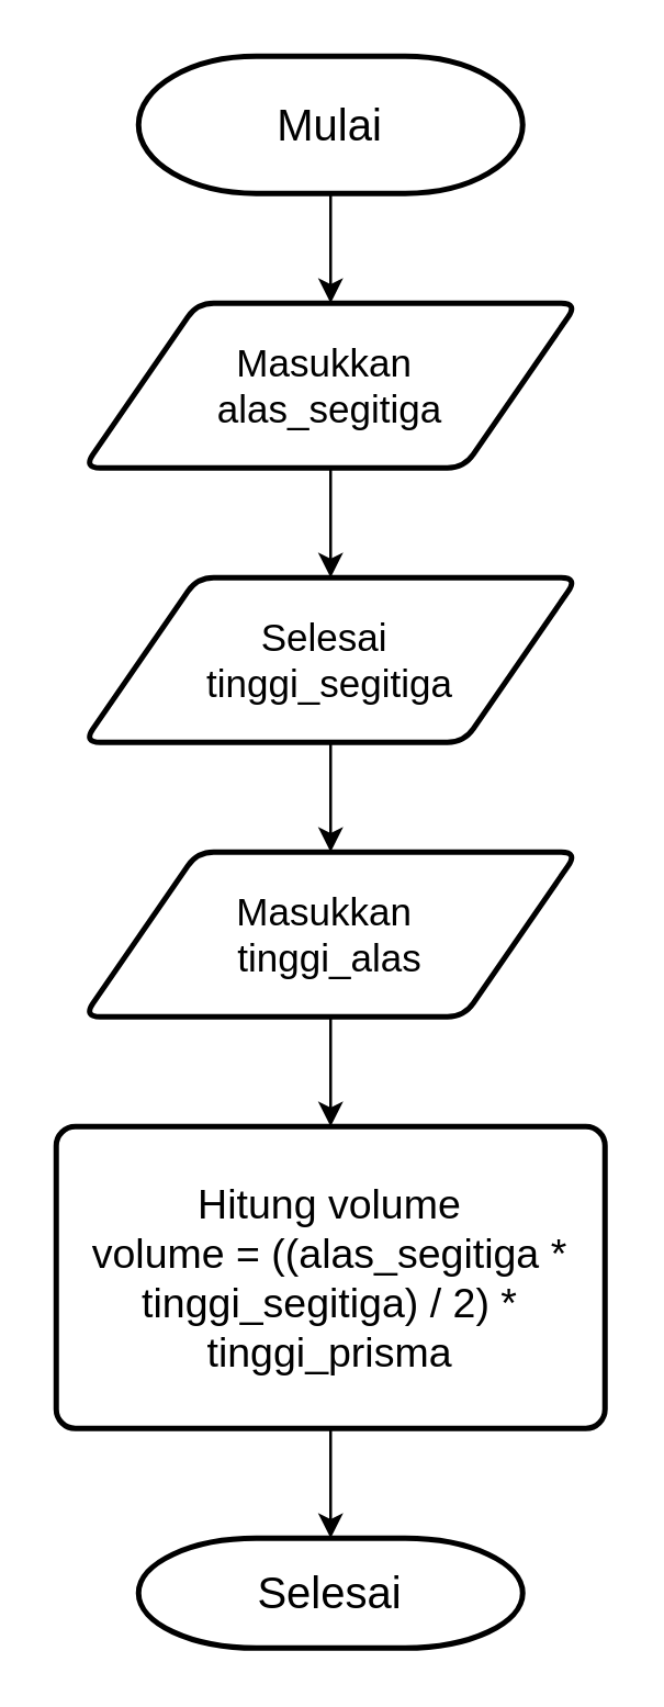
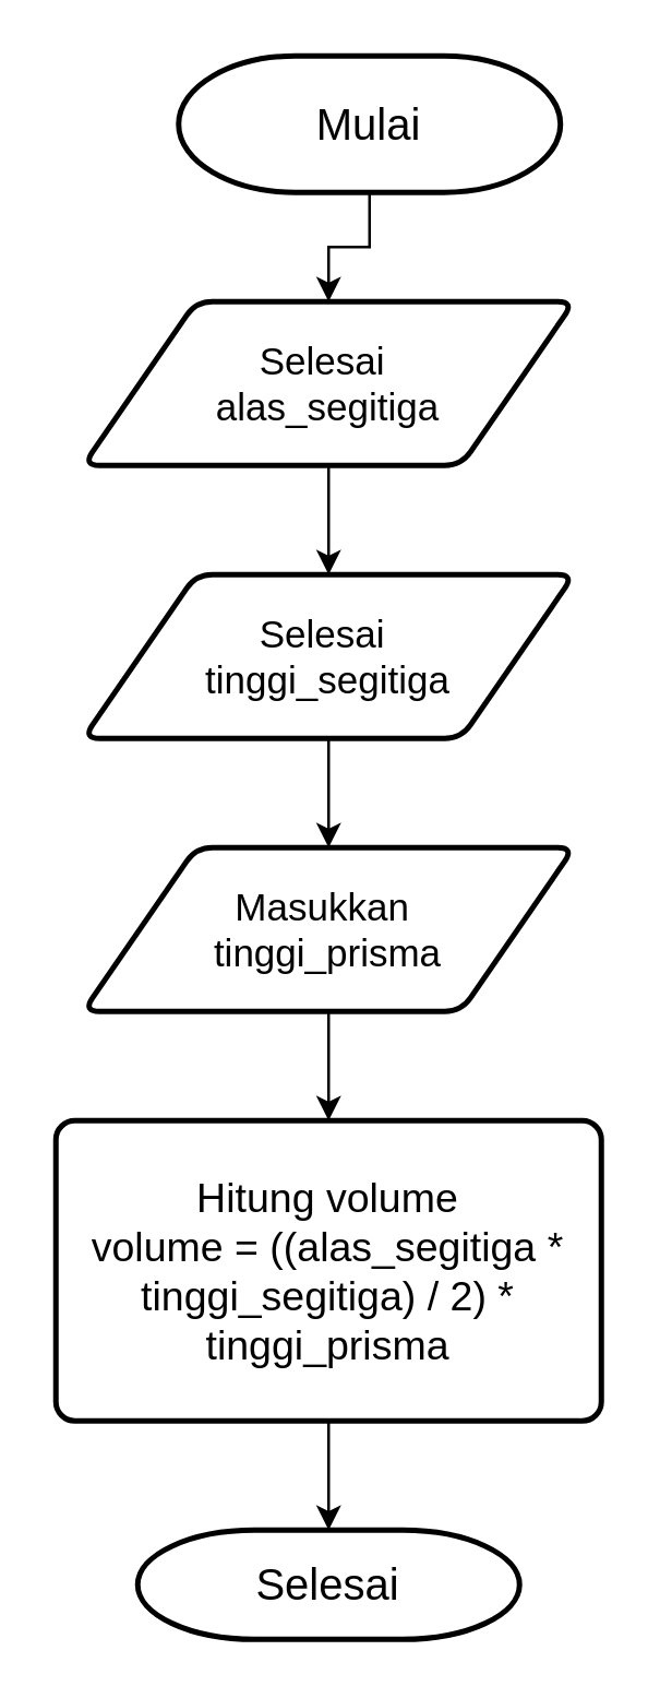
  <mxCell id="0" />
  <mxCell id="1" parent="0" />
  <mxCell id="2" value="" style="edgeStyle=orthogonalEdgeStyle;rounded=0;orthogonalLoop=1;jettySize=auto;html=1;" edge="1" parent="1" source="3" target="5"><mxGeometry relative="1" as="geometry" /></mxCell>
- <mxCell id="3" value="&lt;font style=&quot;font-size: 16px;&quot;&gt;Mulai&lt;/font&gt;" style="strokeWidth=2;html=1;shape=mxgraph.flowchart.terminator;whiteSpace=wrap;" vertex="1" parent="1"><mxGeometry x="50" y="20" width="140" height="50" as="geometry" /></mxCell>
+ <mxCell id="3" value="&lt;font style=&quot;font-size: 16px;&quot;&gt;Mulai&lt;/font&gt;" style="strokeWidth=2;html=1;shape=mxgraph.flowchart.terminator;whiteSpace=wrap;" vertex="1" parent="1"><mxGeometry x="65" y="20" width="140" height="50" as="geometry" /></mxCell>
  <mxCell id="4" value="" style="edgeStyle=orthogonalEdgeStyle;rounded=0;orthogonalLoop=1;jettySize=auto;html=1;" edge="1" parent="1" source="5" target="7"><mxGeometry relative="1" as="geometry" /></mxCell>
- <mxCell id="5" value="&lt;font style=&quot;font-size: 14px;&quot;&gt;Masukkan&amp;nbsp;&lt;/font&gt;&lt;div&gt;&lt;font style=&quot;font-size: 14px;&quot;&gt;alas_segitiga&lt;/font&gt;&lt;/div&gt;" style="shape=parallelogram;html=1;strokeWidth=2;perimeter=parallelogramPerimeter;whiteSpace=wrap;rounded=1;arcSize=12;size=0.23;" vertex="1" parent="1"><mxGeometry x="30" y="110" width="180" height="60" as="geometry" /></mxCell>
+ <mxCell id="5" value="&lt;font style=&quot;font-size: 14px;&quot;&gt;Selesai&amp;nbsp;&lt;/font&gt;&lt;div&gt;&lt;font style=&quot;font-size: 14px;&quot;&gt;alas_segitiga&lt;/font&gt;&lt;/div&gt;" style="shape=parallelogram;html=1;strokeWidth=2;perimeter=parallelogramPerimeter;whiteSpace=wrap;rounded=1;arcSize=12;size=0.23;" vertex="1" parent="1"><mxGeometry x="30" y="110" width="180" height="60" as="geometry" /></mxCell>
  <mxCell id="6" value="" style="edgeStyle=orthogonalEdgeStyle;rounded=0;orthogonalLoop=1;jettySize=auto;html=1;" edge="1" parent="1" source="7" target="9"><mxGeometry relative="1" as="geometry" /></mxCell>
  <mxCell id="7" value="&lt;font style=&quot;font-size: 14px;&quot;&gt;Selesai&amp;nbsp;&lt;/font&gt;&lt;div&gt;&lt;font style=&quot;font-size: 14px;&quot;&gt;tinggi_segitiga&lt;/font&gt;&lt;/div&gt;" style="shape=parallelogram;html=1;strokeWidth=2;perimeter=parallelogramPerimeter;whiteSpace=wrap;rounded=1;arcSize=12;size=0.23;" vertex="1" parent="1"><mxGeometry x="30" y="210" width="180" height="60" as="geometry" /></mxCell>
  <mxCell id="8" value="" style="edgeStyle=orthogonalEdgeStyle;rounded=0;orthogonalLoop=1;jettySize=auto;html=1;" edge="1" parent="1" source="9" target="11"><mxGeometry relative="1" as="geometry" /></mxCell>
- <mxCell id="9" value="&lt;font style=&quot;font-size: 14px;&quot;&gt;Masukkan&amp;nbsp;&lt;/font&gt;&lt;div&gt;&lt;font style=&quot;font-size: 14px;&quot;&gt;tinggi_alas&lt;/font&gt;&lt;/div&gt;" style="shape=parallelogram;html=1;strokeWidth=2;perimeter=parallelogramPerimeter;whiteSpace=wrap;rounded=1;arcSize=12;size=0.23;" vertex="1" parent="1"><mxGeometry x="30" y="310" width="180" height="60" as="geometry" /></mxCell>
+ <mxCell id="9" value="&lt;font style=&quot;font-size: 14px;&quot;&gt;Masukkan&amp;nbsp;&lt;/font&gt;&lt;div&gt;&lt;font style=&quot;font-size: 14px;&quot;&gt;tinggi_prisma&lt;/font&gt;&lt;/div&gt;" style="shape=parallelogram;html=1;strokeWidth=2;perimeter=parallelogramPerimeter;whiteSpace=wrap;rounded=1;arcSize=12;size=0.23;" vertex="1" parent="1"><mxGeometry x="30" y="310" width="180" height="60" as="geometry" /></mxCell>
  <mxCell id="10" value="" style="edgeStyle=orthogonalEdgeStyle;rounded=0;orthogonalLoop=1;jettySize=auto;html=1;" edge="1" parent="1" source="11" target="12"><mxGeometry relative="1" as="geometry" /></mxCell>
  <mxCell id="11" value="&lt;font style=&quot;font-size: 15px;&quot;&gt;Hitung volume&lt;/font&gt;&lt;div style=&quot;font-size: 15px;&quot;&gt;&lt;font style=&quot;font-size: 15px;&quot;&gt;volume = ((alas_segitiga * tinggi_segitiga) / 2) * tinggi_prisma&lt;/font&gt;&lt;/div&gt;" style="rounded=1;whiteSpace=wrap;html=1;absoluteArcSize=1;arcSize=14;strokeWidth=2;" vertex="1" parent="1"><mxGeometry x="20" y="410" width="200" height="110" as="geometry" /></mxCell>
  <mxCell id="12" value="&lt;span style=&quot;font-size: 16px;&quot;&gt;Selesai&lt;/span&gt;" style="strokeWidth=2;html=1;shape=mxgraph.flowchart.terminator;whiteSpace=wrap;" vertex="1" parent="1"><mxGeometry x="50" y="560" width="140" height="40" as="geometry" /></mxCell>
